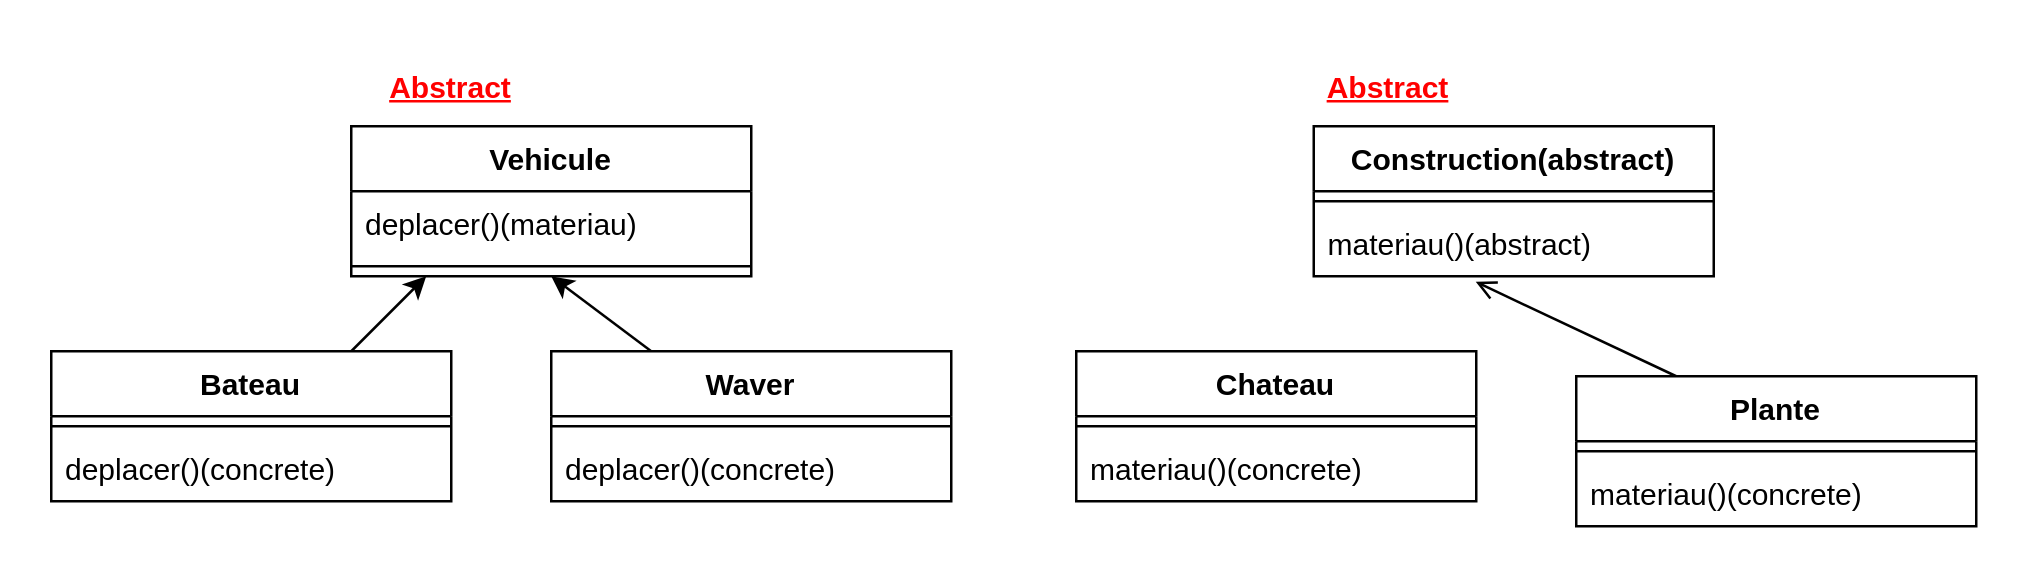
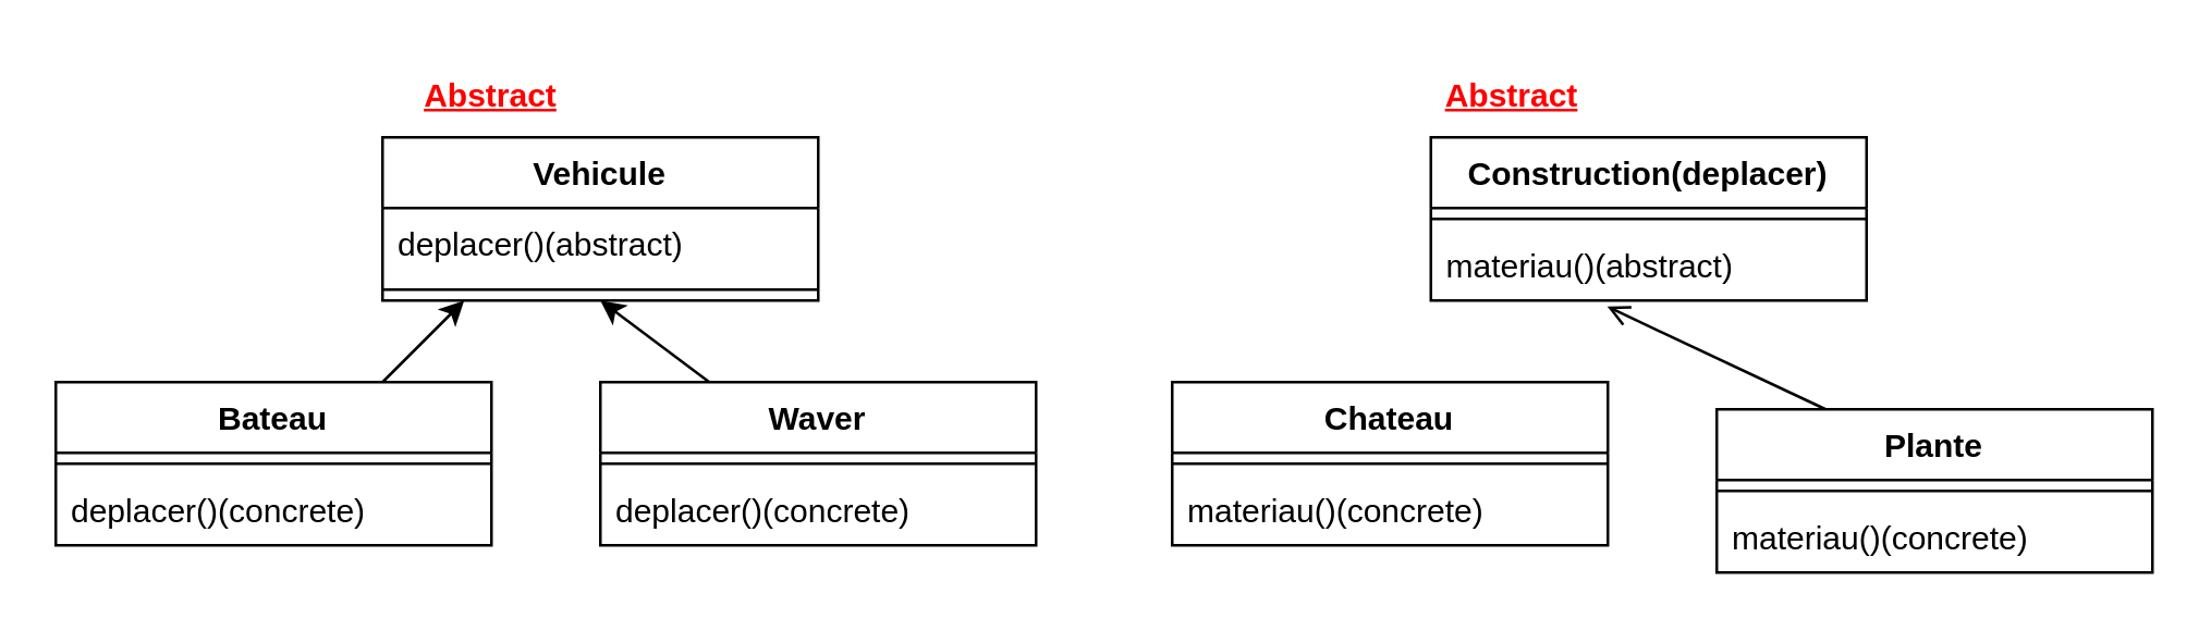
  <mxCell id="0" />
  <mxCell id="1" parent="0" />
- <mxCell id="2" value="Construction(abstract)" style="swimlane;fontStyle=1;align=center;verticalAlign=top;childLayout=stackLayout;horizontal=1;startSize=26;horizontalStack=0;resizeParent=1;resizeParentMax=0;resizeLast=0;collapsible=1;marginBottom=0;" vertex="1" parent="1"><mxGeometry x="525" y="50" width="160" height="60" as="geometry" /></mxCell>
+ <mxCell id="2" value="Construction(deplacer)" style="swimlane;fontStyle=1;align=center;verticalAlign=top;childLayout=stackLayout;horizontal=1;startSize=26;horizontalStack=0;resizeParent=1;resizeParentMax=0;resizeLast=0;collapsible=1;marginBottom=0;" vertex="1" parent="1"><mxGeometry x="525" y="50" width="160" height="60" as="geometry" /></mxCell>
  <mxCell id="3" value="" style="line;strokeWidth=1;fillColor=none;align=left;verticalAlign=middle;spacingTop=-1;spacingLeft=3;spacingRight=3;rotatable=0;labelPosition=right;points=[];portConstraint=eastwest;strokeColor=inherit;" vertex="1" parent="2"><mxGeometry y="26" width="160" height="8" as="geometry" /></mxCell>
  <mxCell id="4" value="materiau()(abstract)" style="text;strokeColor=none;fillColor=none;align=left;verticalAlign=top;spacingLeft=4;spacingRight=4;overflow=hidden;rotatable=0;points=[[0,0.5],[1,0.5]];portConstraint=eastwest;" vertex="1" parent="2"><mxGeometry y="34" width="160" height="26" as="geometry" /></mxCell>
  <mxCell id="5" value="Vehicule" style="swimlane;fontStyle=1;align=center;verticalAlign=top;childLayout=stackLayout;horizontal=1;startSize=26;horizontalStack=0;resizeParent=1;resizeParentMax=0;resizeLast=0;collapsible=1;marginBottom=0;" vertex="1" parent="1"><mxGeometry x="140" y="50" width="160" height="60" as="geometry" /></mxCell>
- <mxCell id="6" value="deplacer()(materiau)" style="text;strokeColor=none;fillColor=none;align=left;verticalAlign=top;spacingLeft=4;spacingRight=4;overflow=hidden;rotatable=0;points=[[0,0.5],[1,0.5]];portConstraint=eastwest;" vertex="1" parent="5"><mxGeometry y="26" width="160" height="26" as="geometry" /></mxCell>
+ <mxCell id="6" value="deplacer()(abstract)" style="text;strokeColor=none;fillColor=none;align=left;verticalAlign=top;spacingLeft=4;spacingRight=4;overflow=hidden;rotatable=0;points=[[0,0.5],[1,0.5]];portConstraint=eastwest;" vertex="1" parent="5"><mxGeometry y="26" width="160" height="26" as="geometry" /></mxCell>
  <mxCell id="7" value="" style="line;strokeWidth=1;fillColor=none;align=left;verticalAlign=middle;spacingTop=-1;spacingLeft=3;spacingRight=3;rotatable=0;labelPosition=right;points=[];portConstraint=eastwest;strokeColor=inherit;" vertex="1" parent="5"><mxGeometry y="52" width="160" height="8" as="geometry" /></mxCell>
  <mxCell id="8" value="&lt;font color=&quot;#ff0000&quot;&gt;&lt;u&gt;&lt;b&gt;Abstract&lt;/b&gt;&lt;/u&gt;&lt;/font&gt;" style="text;html=1;strokeColor=none;fillColor=none;align=center;verticalAlign=middle;whiteSpace=wrap;rounded=0;" vertex="1" parent="1"><mxGeometry x="150" width="60" height="30" as="geometry" y="20" /></mxCell>
  <mxCell id="9" value="Chateau" style="swimlane;fontStyle=1;align=center;verticalAlign=top;childLayout=stackLayout;horizontal=1;startSize=26;horizontalStack=0;resizeParent=1;resizeParentMax=0;resizeLast=0;collapsible=1;marginBottom=0;" vertex="1" parent="1"><mxGeometry x="430" y="140" width="160" height="60" as="geometry" /></mxCell>
  <mxCell id="10" value="" style="line;strokeWidth=1;fillColor=none;align=left;verticalAlign=middle;spacingTop=-1;spacingLeft=3;spacingRight=3;rotatable=0;labelPosition=right;points=[];portConstraint=eastwest;strokeColor=inherit;" vertex="1" parent="9"><mxGeometry y="26" width="160" height="8" as="geometry" /></mxCell>
  <mxCell id="11" value="materiau()(concrete)" style="text;strokeColor=none;fillColor=none;align=left;verticalAlign=top;spacingLeft=4;spacingRight=4;overflow=hidden;rotatable=0;points=[[0,0.5],[1,0.5]];portConstraint=eastwest;" vertex="1" parent="9"><mxGeometry y="34" width="160" height="26" as="geometry" /></mxCell>
  <mxCell id="12" style="edgeStyle=none;html=1;exitX=0.25;exitY=0;exitDx=0;exitDy=0;entryX=0.405;entryY=1.086;entryDx=0;entryDy=0;entryPerimeter=0;endArrow=open;" edge="1" parent="1" source="13" target="4"><mxGeometry relative="1" as="geometry" /></mxCell>
  <mxCell id="13" value="Plante" style="swimlane;fontStyle=1;align=center;verticalAlign=top;childLayout=stackLayout;horizontal=1;startSize=26;horizontalStack=0;resizeParent=1;resizeParentMax=0;resizeLast=0;collapsible=1;marginBottom=0;" vertex="1" parent="1"><mxGeometry x="630" y="150" width="160" height="60" as="geometry" /></mxCell>
  <mxCell id="14" value="" style="line;strokeWidth=1;fillColor=none;align=left;verticalAlign=middle;spacingTop=-1;spacingLeft=3;spacingRight=3;rotatable=0;labelPosition=right;points=[];portConstraint=eastwest;strokeColor=inherit;" vertex="1" parent="13"><mxGeometry y="26" width="160" height="8" as="geometry" /></mxCell>
  <mxCell id="15" value="materiau()(concrete)" style="text;strokeColor=none;fillColor=none;align=left;verticalAlign=top;spacingLeft=4;spacingRight=4;overflow=hidden;rotatable=0;points=[[0,0.5],[1,0.5]];portConstraint=eastwest;" vertex="1" parent="13"><mxGeometry y="34" width="160" height="26" as="geometry" /></mxCell>
  <mxCell id="16" style="edgeStyle=none;html=1;exitX=0.75;exitY=0;exitDx=0;exitDy=0;" edge="1" parent="1" source="17"><mxGeometry relative="1" as="geometry"><mxPoint x="170" y="110" as="targetPoint" /></mxGeometry></mxCell>
  <mxCell id="17" value="Bateau" style="swimlane;fontStyle=1;align=center;verticalAlign=top;childLayout=stackLayout;horizontal=1;startSize=26;horizontalStack=0;resizeParent=1;resizeParentMax=0;resizeLast=0;collapsible=1;marginBottom=0;" vertex="1" parent="1"><mxGeometry x="20" y="140" width="160" height="60" as="geometry" /></mxCell>
  <mxCell id="18" value="" style="line;strokeWidth=1;fillColor=none;align=left;verticalAlign=middle;spacingTop=-1;spacingLeft=3;spacingRight=3;rotatable=0;labelPosition=right;points=[];portConstraint=eastwest;strokeColor=inherit;" vertex="1" parent="17"><mxGeometry y="26" width="160" height="8" as="geometry" /></mxCell>
  <mxCell id="19" value="deplacer()(concrete)" style="text;strokeColor=none;fillColor=none;align=left;verticalAlign=top;spacingLeft=4;spacingRight=4;overflow=hidden;rotatable=0;points=[[0,0.5],[1,0.5]];portConstraint=eastwest;" vertex="1" parent="17"><mxGeometry y="34" width="160" height="26" as="geometry" /></mxCell>
  <mxCell id="20" style="edgeStyle=none;html=1;exitX=0.25;exitY=0;exitDx=0;exitDy=0;entryX=0.5;entryY=1;entryDx=0;entryDy=0;entryPerimeter=0;" edge="1" parent="1" source="21" target="7"><mxGeometry relative="1" as="geometry" /></mxCell>
  <mxCell id="21" value="Waver" style="swimlane;fontStyle=1;align=center;verticalAlign=top;childLayout=stackLayout;horizontal=1;startSize=26;horizontalStack=0;resizeParent=1;resizeParentMax=0;resizeLast=0;collapsible=1;marginBottom=0;" vertex="1" parent="1"><mxGeometry x="220" y="140" width="160" height="60" as="geometry" /></mxCell>
  <mxCell id="22" value="" style="line;strokeWidth=1;fillColor=none;align=left;verticalAlign=middle;spacingTop=-1;spacingLeft=3;spacingRight=3;rotatable=0;labelPosition=right;points=[];portConstraint=eastwest;strokeColor=inherit;" vertex="1" parent="21"><mxGeometry y="26" width="160" height="8" as="geometry" /></mxCell>
  <mxCell id="23" value="deplacer()(concrete)" style="text;strokeColor=none;fillColor=none;align=left;verticalAlign=top;spacingLeft=4;spacingRight=4;overflow=hidden;rotatable=0;points=[[0,0.5],[1,0.5]];portConstraint=eastwest;" vertex="1" parent="21"><mxGeometry y="34" width="160" height="26" as="geometry" /></mxCell>
  <mxCell id="24" value="&lt;font color=&quot;#ff0000&quot;&gt;&lt;u&gt;&lt;b&gt;Abstract&lt;/b&gt;&lt;/u&gt;&lt;/font&gt;" style="text;html=1;strokeColor=none;fillColor=none;align=center;verticalAlign=middle;whiteSpace=wrap;rounded=0;" vertex="1" parent="1"><mxGeometry x="525" width="60" height="30" as="geometry" y="20" /></mxCell>
